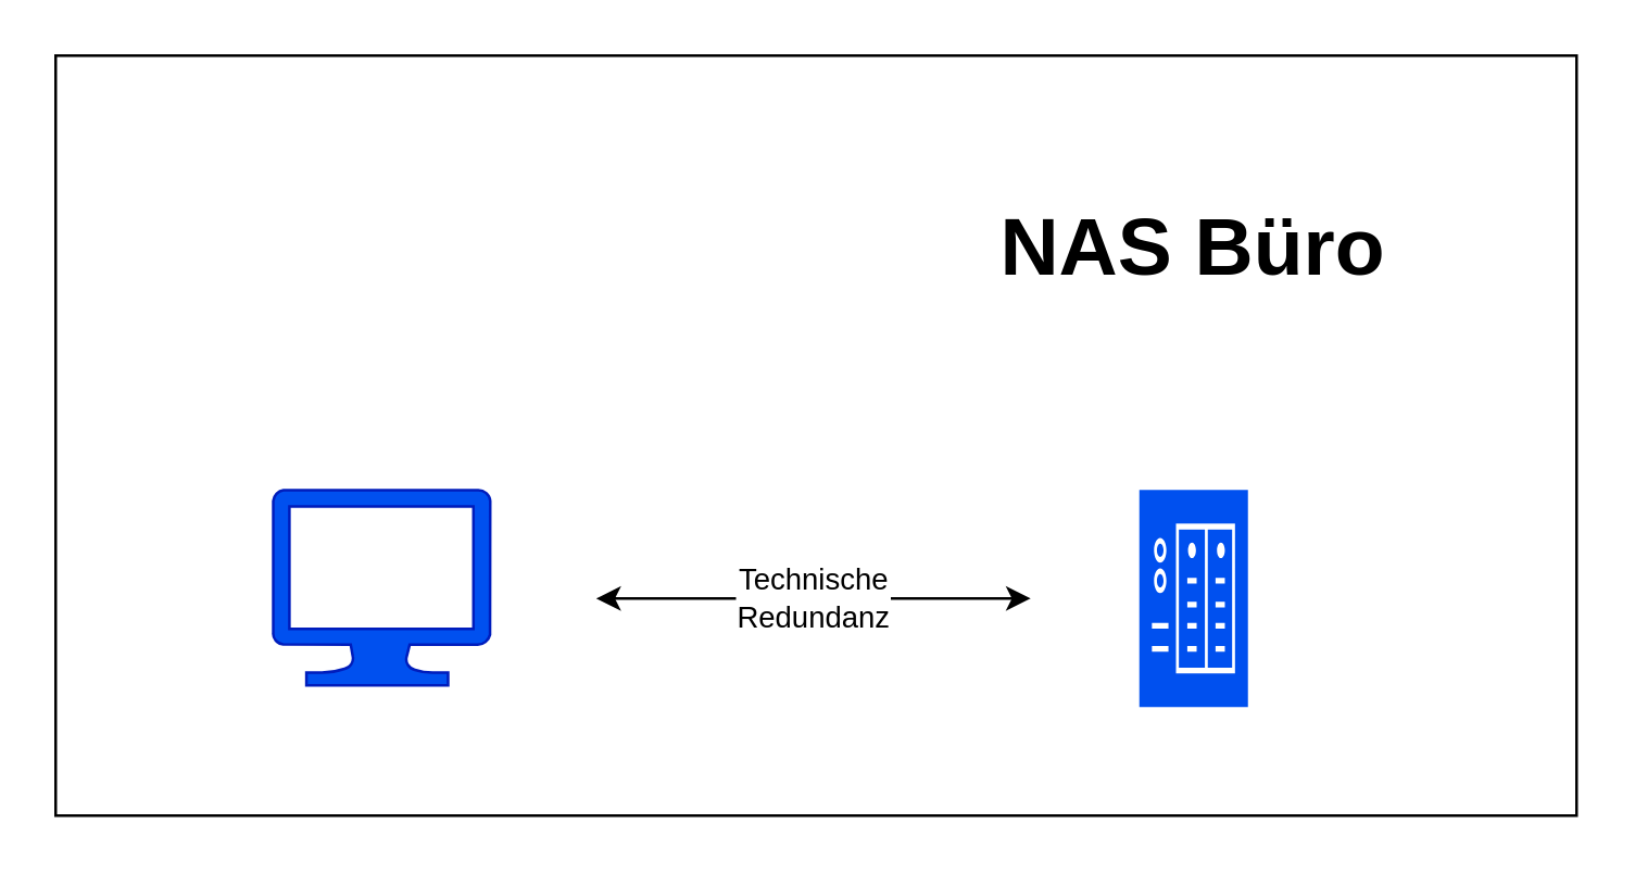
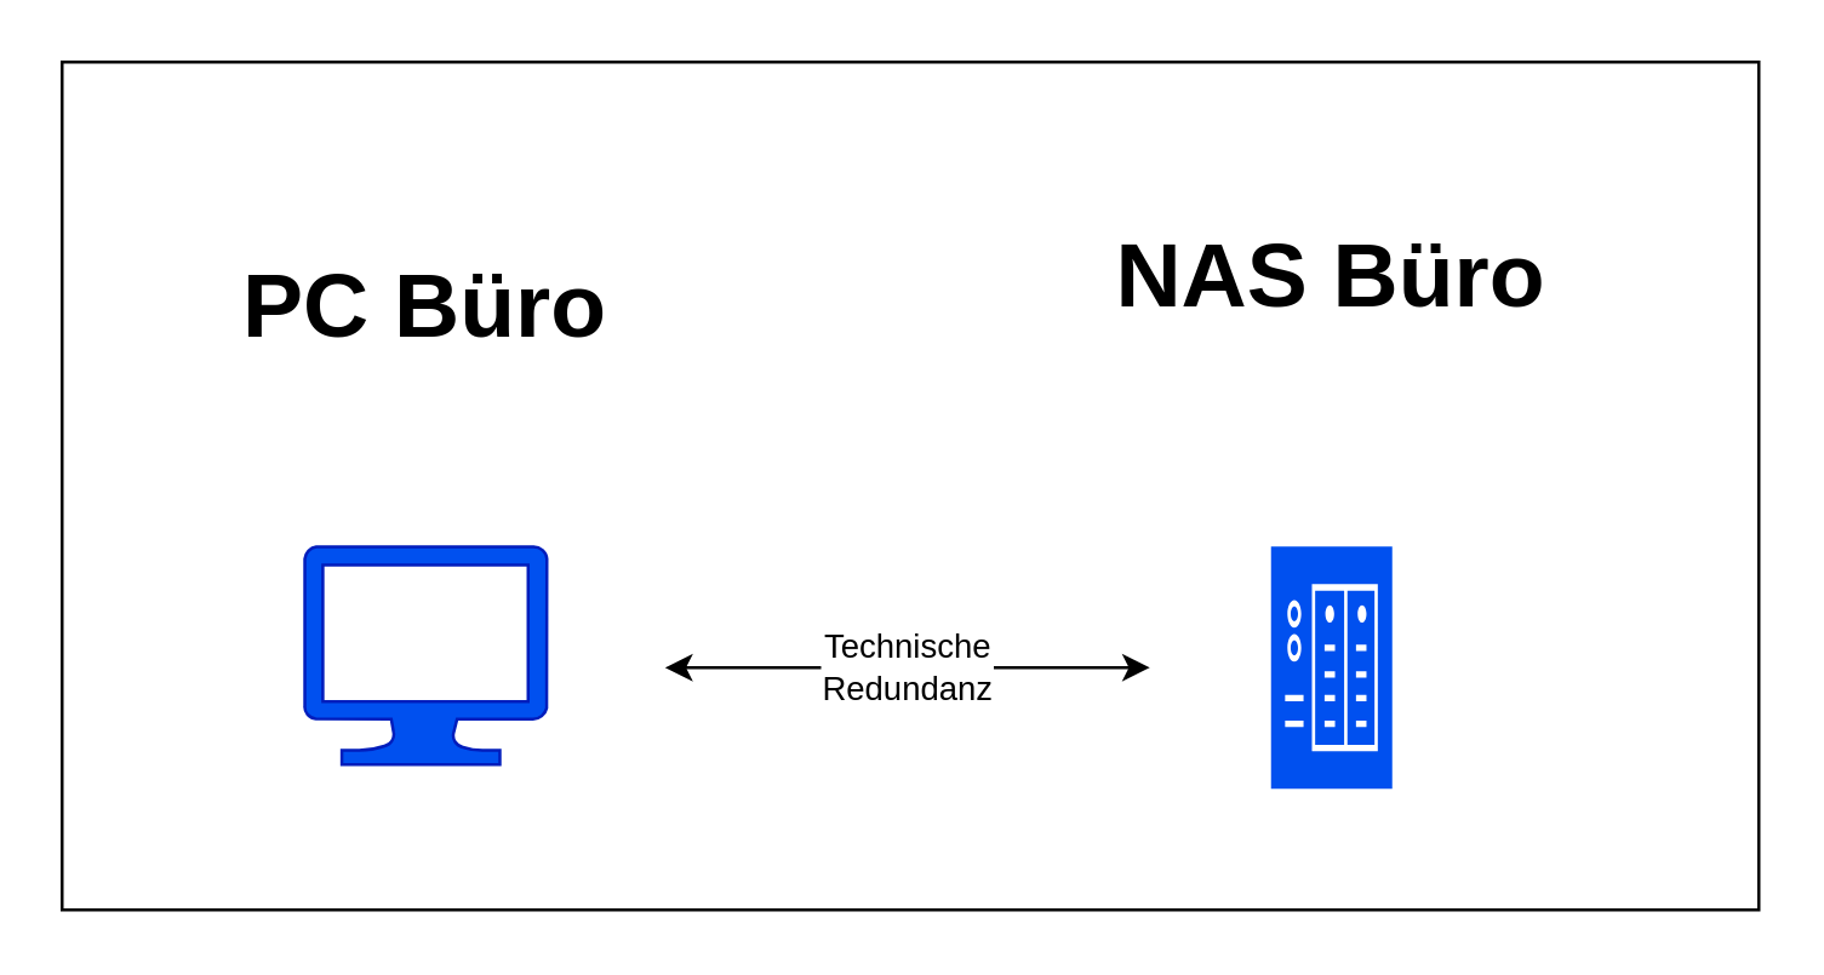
  <mxCell id="0" />
  <mxCell id="1" parent="0" />
  <mxCell id="2" value="" style="sketch=0;aspect=fixed;pointerEvents=1;shadow=0;dashed=0;html=1;strokeColor=#001DBC;labelPosition=center;verticalLabelPosition=bottom;verticalAlign=top;align=center;fillColor=#0050ef;shape=mxgraph.azure.computer;fontColor=#ffffff;" parent="1" vertex="1"><mxGeometry y="180" width="80" height="72" as="geometry" x="100" /></mxCell>
  <mxCell id="3" value="" style="sketch=0;pointerEvents=1;shadow=0;dashed=0;html=1;strokeColor=#001DBC;fillColor=#0050ef;labelPosition=center;verticalLabelPosition=bottom;verticalAlign=top;align=center;outlineConnect=0;shape=mxgraph.veeam2.nas;fontColor=#ffffff;" parent="1" vertex="1"><mxGeometry x="419" y="180" width="40" height="80" as="geometry" /></mxCell>
  <mxCell id="4" value="Technische&lt;br&gt;Redundanz" style="endArrow=classic;startArrow=classic;html=1;" parent="1" edge="1"><mxGeometry width="50" height="50" relative="1" as="geometry"><mxPoint x="219" y="220" as="sourcePoint" /><mxPoint x="379" y="220" as="targetPoint" /></mxGeometry></mxCell>
  <mxCell id="5" value="" style="rounded=0;whiteSpace=wrap;html=1;fillColor=none;" parent="1" vertex="1"><mxGeometry x="20" y="20" width="560" height="280" as="geometry" /></mxCell>
+ <mxCell id="6" value="PC Büro" style="text;html=1;align=center;verticalAlign=middle;whiteSpace=wrap;rounded=0;fontSize=30;fontStyle=1" parent="1" vertex="1"><mxGeometry x="60" y="60" width="160" height="80" as="geometry" /></mxCell>
  <mxCell id="7" value="NAS Büro" style="text;html=1;align=center;verticalAlign=middle;whiteSpace=wrap;rounded=0;fontSize=30;fontStyle=1" parent="1" vertex="1"><mxGeometry x="359" y="50" width="160" height="80" as="geometry" /></mxCell>
